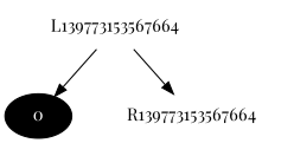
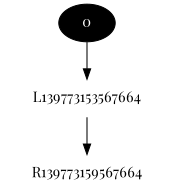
  digraph {
    fontname="Playfair Display"
    node [color=white fontname="Playfair Display" style=filled]
    edge [fontname="Playfair Display"]
    n1 [color=black fontcolor=white label=0]
    L139773153567664
-   R139773153567664
-   L139773153567664 -> n1
+   R139773153567664 [label=R139773159567664]
+   n1 -> L139773153567664
    L139773153567664 -> R139773153567664
  }
